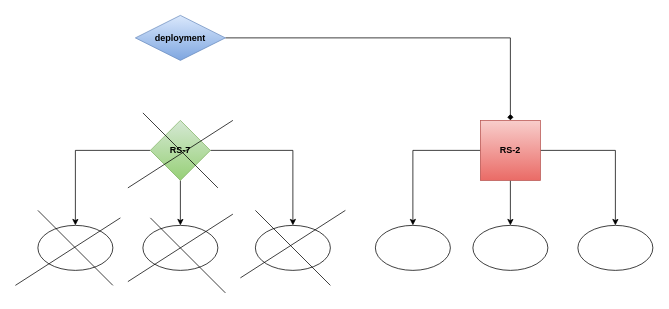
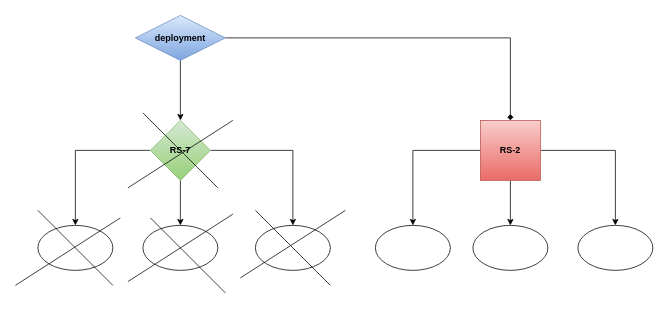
  <mxCell id="0" />
  <mxCell id="1" parent="0" />
+ <mxCell id="2" style="edgeStyle=orthogonalEdgeStyle;rounded=0;orthogonalLoop=1;jettySize=auto;html=1;entryX=0.5;entryY=0;entryDx=0;entryDy=0;" edge="1" parent="1" source="4" target="8"><mxGeometry relative="1" as="geometry" /></mxCell>
  <mxCell id="3" style="edgeStyle=orthogonalEdgeStyle;rounded=0;orthogonalLoop=1;jettySize=auto;html=1;entryX=0.5;entryY=0;entryDx=0;entryDy=0;endArrow=diamond;" edge="1" parent="1" source="4" target="15"><mxGeometry relative="1" as="geometry" /></mxCell>
  <mxCell id="4" value="&lt;b&gt;deployment&lt;/b&gt;" style="rhombus;whiteSpace=wrap;html=1;fillColor=#dae8fc;gradientColor=#7ea6e0;strokeColor=#6c8ebf;" vertex="1" parent="1"><mxGeometry x="180" y="20" width="120" height="60" as="geometry" /></mxCell>
  <mxCell id="5" style="edgeStyle=orthogonalEdgeStyle;rounded=0;orthogonalLoop=1;jettySize=auto;html=1;entryX=0.5;entryY=0;entryDx=0;entryDy=0;" edge="1" parent="1" source="8" target="10"><mxGeometry relative="1" as="geometry" /></mxCell>
  <mxCell id="6" style="edgeStyle=orthogonalEdgeStyle;rounded=0;orthogonalLoop=1;jettySize=auto;html=1;entryX=0.5;entryY=0;entryDx=0;entryDy=0;" edge="1" parent="1" source="8" target="9"><mxGeometry relative="1" as="geometry" /></mxCell>
  <mxCell id="7" style="edgeStyle=orthogonalEdgeStyle;rounded=0;orthogonalLoop=1;jettySize=auto;html=1;entryX=0.5;entryY=0;entryDx=0;entryDy=0;" edge="1" parent="1" source="8" target="11"><mxGeometry relative="1" as="geometry" /></mxCell>
  <mxCell id="8" value="&lt;b&gt;RS-7&lt;/b&gt;" style="rhombus;whiteSpace=wrap;html=1;fillColor=#d5e8d4;gradientColor=#97d077;strokeColor=#82b366;" vertex="1" parent="1"><mxGeometry x="200" y="160" width="80" height="80" as="geometry" /></mxCell>
  <mxCell id="9" value="" style="ellipse;whiteSpace=wrap;html=1;" vertex="1" parent="1"><mxGeometry x="50" y="300" width="100" height="60" as="geometry" /></mxCell>
  <mxCell id="10" value="" style="ellipse;whiteSpace=wrap;html=1;" vertex="1" parent="1"><mxGeometry x="190" y="300" width="100" height="60" as="geometry" /></mxCell>
  <mxCell id="11" value="" style="ellipse;whiteSpace=wrap;html=1;" vertex="1" parent="1"><mxGeometry x="340" y="300" width="100" height="60" as="geometry" /></mxCell>
  <mxCell id="12" style="edgeStyle=orthogonalEdgeStyle;rounded=0;orthogonalLoop=1;jettySize=auto;html=1;entryX=0.5;entryY=0;entryDx=0;entryDy=0;" edge="1" parent="1" source="15" target="16"><mxGeometry relative="1" as="geometry"><Array as="points"><mxPoint x="550" y="200" /></Array></mxGeometry></mxCell>
  <mxCell id="13" style="edgeStyle=orthogonalEdgeStyle;rounded=0;orthogonalLoop=1;jettySize=auto;html=1;entryX=0.5;entryY=0;entryDx=0;entryDy=0;" edge="1" parent="1" source="15" target="19"><mxGeometry relative="1" as="geometry" /></mxCell>
  <mxCell id="14" style="edgeStyle=orthogonalEdgeStyle;rounded=0;orthogonalLoop=1;jettySize=auto;html=1;entryX=0.5;entryY=0;entryDx=0;entryDy=0;" edge="1" parent="1" source="15" target="22"><mxGeometry relative="1" as="geometry" /></mxCell>
  <mxCell id="15" value="&lt;b&gt;RS-2&lt;/b&gt;" style="whiteSpace=wrap;html=1;fillColor=#f8cecc;gradientColor=#ea6b66;strokeColor=#b85450;rounded=0;" vertex="1" parent="1"><mxGeometry x="640" y="160" width="80" height="80" as="geometry" /></mxCell>
  <mxCell id="16" value="" style="ellipse;whiteSpace=wrap;html=1;" vertex="1" parent="1"><mxGeometry x="500" y="300" width="100" height="60" as="geometry" /></mxCell>
  <mxCell id="17" value="" style="endArrow=none;html=1;rounded=0;" edge="1" parent="1"><mxGeometry width="50" height="50" relative="1" as="geometry"><mxPoint x="320" y="370" as="sourcePoint" /><mxPoint x="460" y="280" as="targetPoint" /></mxGeometry></mxCell>
  <mxCell id="18" value="" style="endArrow=none;html=1;rounded=0;" edge="1" parent="1"><mxGeometry width="50" height="50" relative="1" as="geometry"><mxPoint x="440" y="380" as="sourcePoint" /><mxPoint x="340" y="280" as="targetPoint" /></mxGeometry></mxCell>
  <mxCell id="19" value="" style="ellipse;whiteSpace=wrap;html=1;" vertex="1" parent="1"><mxGeometry x="630" y="300" width="100" height="60" as="geometry" /></mxCell>
  <mxCell id="20" value="" style="endArrow=none;html=1;rounded=0;" edge="1" parent="1"><mxGeometry width="50" height="50" relative="1" as="geometry"><mxPoint x="170" y="375" as="sourcePoint" /><mxPoint x="310" y="285" as="targetPoint" /></mxGeometry></mxCell>
  <mxCell id="21" value="" style="endArrow=none;html=1;rounded=0;" edge="1" parent="1"><mxGeometry width="50" height="50" relative="1" as="geometry"><mxPoint x="300" y="390" as="sourcePoint" /><mxPoint x="200" y="290" as="targetPoint" /></mxGeometry></mxCell>
  <mxCell id="22" value="" style="ellipse;whiteSpace=wrap;html=1;" vertex="1" parent="1"><mxGeometry x="770" y="300" width="100" height="60" as="geometry" /></mxCell>
  <mxCell id="23" value="" style="endArrow=none;html=1;rounded=0;" edge="1" parent="1"><mxGeometry width="50" height="50" relative="1" as="geometry"><mxPoint x="20" y="380" as="sourcePoint" /><mxPoint x="160" y="290" as="targetPoint" /></mxGeometry></mxCell>
  <mxCell id="24" value="" style="endArrow=none;html=1;rounded=0;" edge="1" parent="1"><mxGeometry width="50" height="50" relative="1" as="geometry"><mxPoint x="150" y="380" as="sourcePoint" /><mxPoint x="50" y="280" as="targetPoint" /></mxGeometry></mxCell>
  <mxCell id="25" value="" style="endArrow=none;html=1;rounded=0;" edge="1" parent="1"><mxGeometry width="50" height="50" relative="1" as="geometry"><mxPoint x="290" y="250" as="sourcePoint" /><mxPoint x="190" y="150" as="targetPoint" /></mxGeometry></mxCell>
  <mxCell id="26" value="" style="endArrow=none;html=1;rounded=0;" edge="1" parent="1"><mxGeometry width="50" height="50" relative="1" as="geometry"><mxPoint x="170" y="250" as="sourcePoint" /><mxPoint x="310" y="160" as="targetPoint" /></mxGeometry></mxCell>
